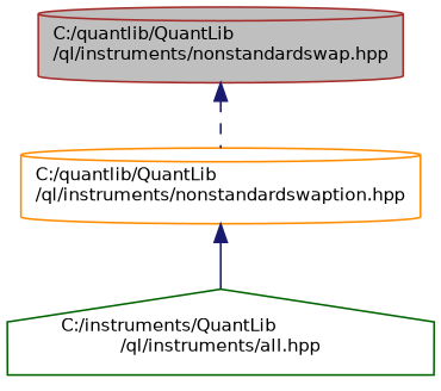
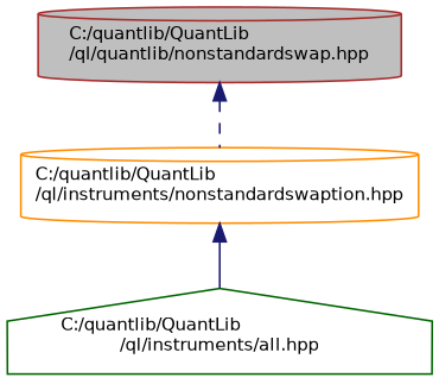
  digraph {
    node [fillcolor=white fontname=Helvetica fontsize=10 shape=cylinder style=filled]
    edge [color=midnightblue dir=back fontname=Helvetica fontsize=10 labelfontname=Helvetica labelfontsize=10]
-   n1 [color=brown fillcolor=grey75 fontcolor=black height=0.2 label="C:/quantlib/QuantLib\l/ql/instruments/nonstandardswap.hpp" width=0.4]
+   n1 [color=brown fillcolor=grey75 fontcolor=black height=0.2 label="C:/quantlib/QuantLib\l/ql/quantlib/nonstandardswap.hpp" width=0.4]
    n2 [color=darkorange height=0.2 label="C:/quantlib/QuantLib\l/ql/instruments/nonstandardswaption.hpp" width=0.4]
-   n3 [color=darkgreen height=0.2 label="C:/instruments/QuantLib\l/ql/instruments/all.hpp" shape=house width=0.4]
+   n3 [color=darkgreen height=0.2 label="C:/quantlib/QuantLib\l/ql/instruments/all.hpp" shape=house width=0.4]
    n1 -> n2 [style=dashed]
    n2 -> n3 [style=solid]
  }
